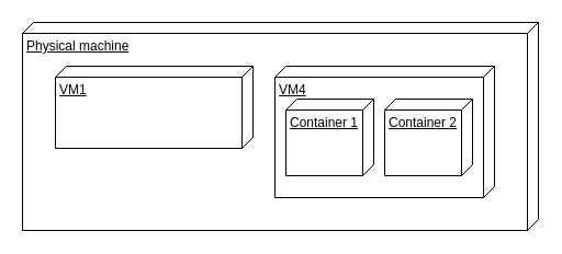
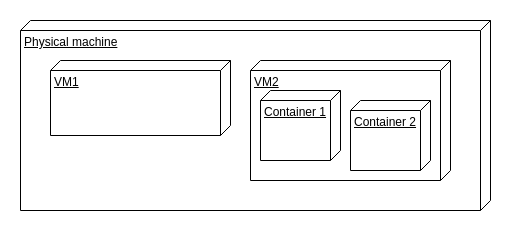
  <mxCell id="0" />
  <mxCell id="1" parent="0" />
  <mxCell id="2" value="Physical machine" style="verticalAlign=top;align=left;spacingTop=8;spacingLeft=2;spacingRight=12;shape=cube;size=10;direction=south;fontStyle=4;html=1;fontSize=12;" vertex="1" parent="1"><mxGeometry x="20" y="20" width="470" height="190" as="geometry" /></mxCell>
  <mxCell id="3" value="VM1" style="verticalAlign=top;align=left;spacingTop=8;spacingLeft=2;spacingRight=12;shape=cube;size=10;direction=south;fontStyle=4;html=1;fontSize=12;" vertex="1" parent="1"><mxGeometry x="50" y="60" width="180" height="75" as="geometry" /></mxCell>
- <mxCell id="4" value="VM4" style="verticalAlign=top;align=left;spacingTop=8;spacingLeft=2;spacingRight=12;shape=cube;size=10;direction=south;fontStyle=4;html=1;fontSize=12;" vertex="1" parent="1"><mxGeometry x="250" y="60" width="200" height="120" as="geometry" /></mxCell>
+ <mxCell id="4" value="VM2" style="verticalAlign=top;align=left;spacingTop=8;spacingLeft=2;spacingRight=12;shape=cube;size=10;direction=south;fontStyle=4;html=1;fontSize=12;" vertex="1" parent="1"><mxGeometry x="250" y="60" width="200" height="120" as="geometry" /></mxCell>
  <mxCell id="5" value="Container 1" style="verticalAlign=top;align=left;spacingTop=8;spacingLeft=2;spacingRight=12;shape=cube;size=10;direction=south;fontStyle=4;html=1;fontSize=12;" vertex="1" parent="1"><mxGeometry x="260" y="90" width="80" height="70" as="geometry" /></mxCell>
- <mxCell id="6" value="Container 2" style="verticalAlign=top;align=left;spacingTop=8;spacingLeft=2;spacingRight=12;shape=cube;size=10;direction=south;fontStyle=4;html=1;fontSize=12;" vertex="1" parent="1"><mxGeometry x="350" y="90" width="80" height="70" as="geometry" /></mxCell>
+ <mxCell id="6" value="Container 2" style="verticalAlign=top;align=left;spacingTop=8;spacingLeft=2;spacingRight=12;shape=cube;size=10;direction=south;fontStyle=4;html=1;fontSize=12;" vertex="1" parent="1"><mxGeometry x="350" y="100" width="80" height="70" as="geometry" /></mxCell>
